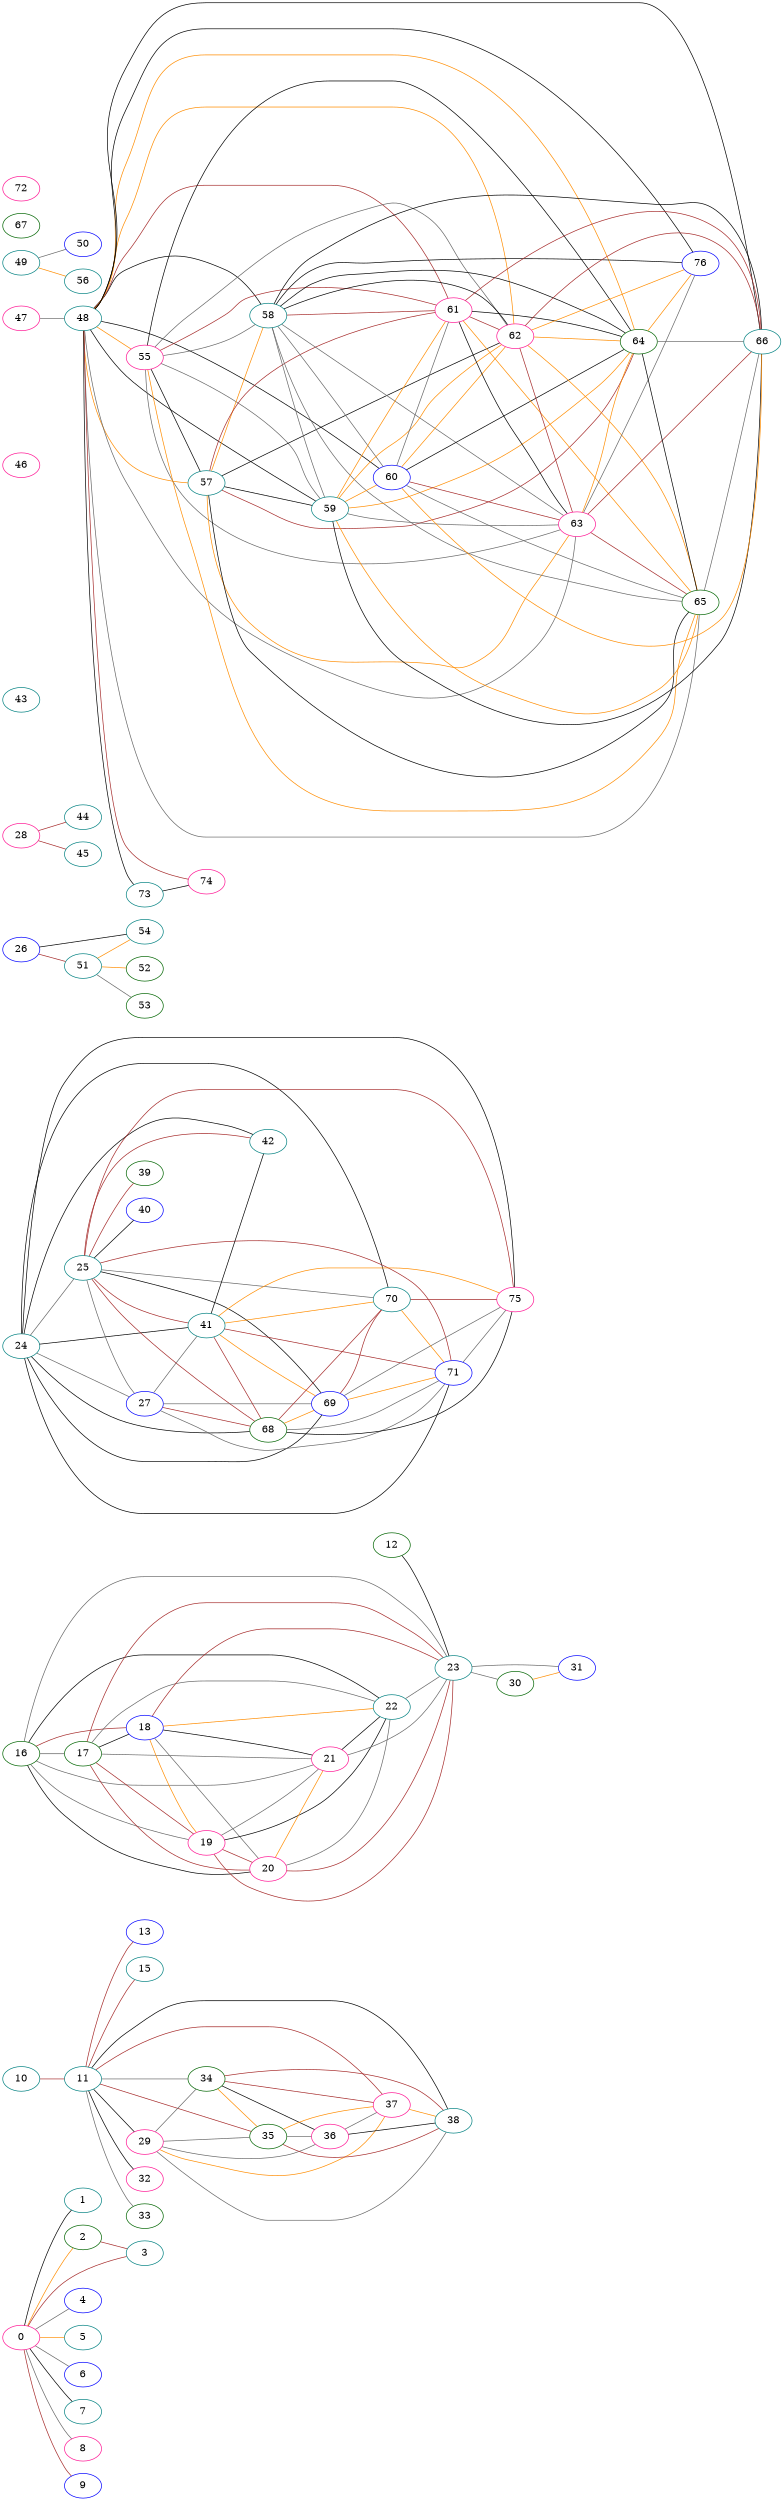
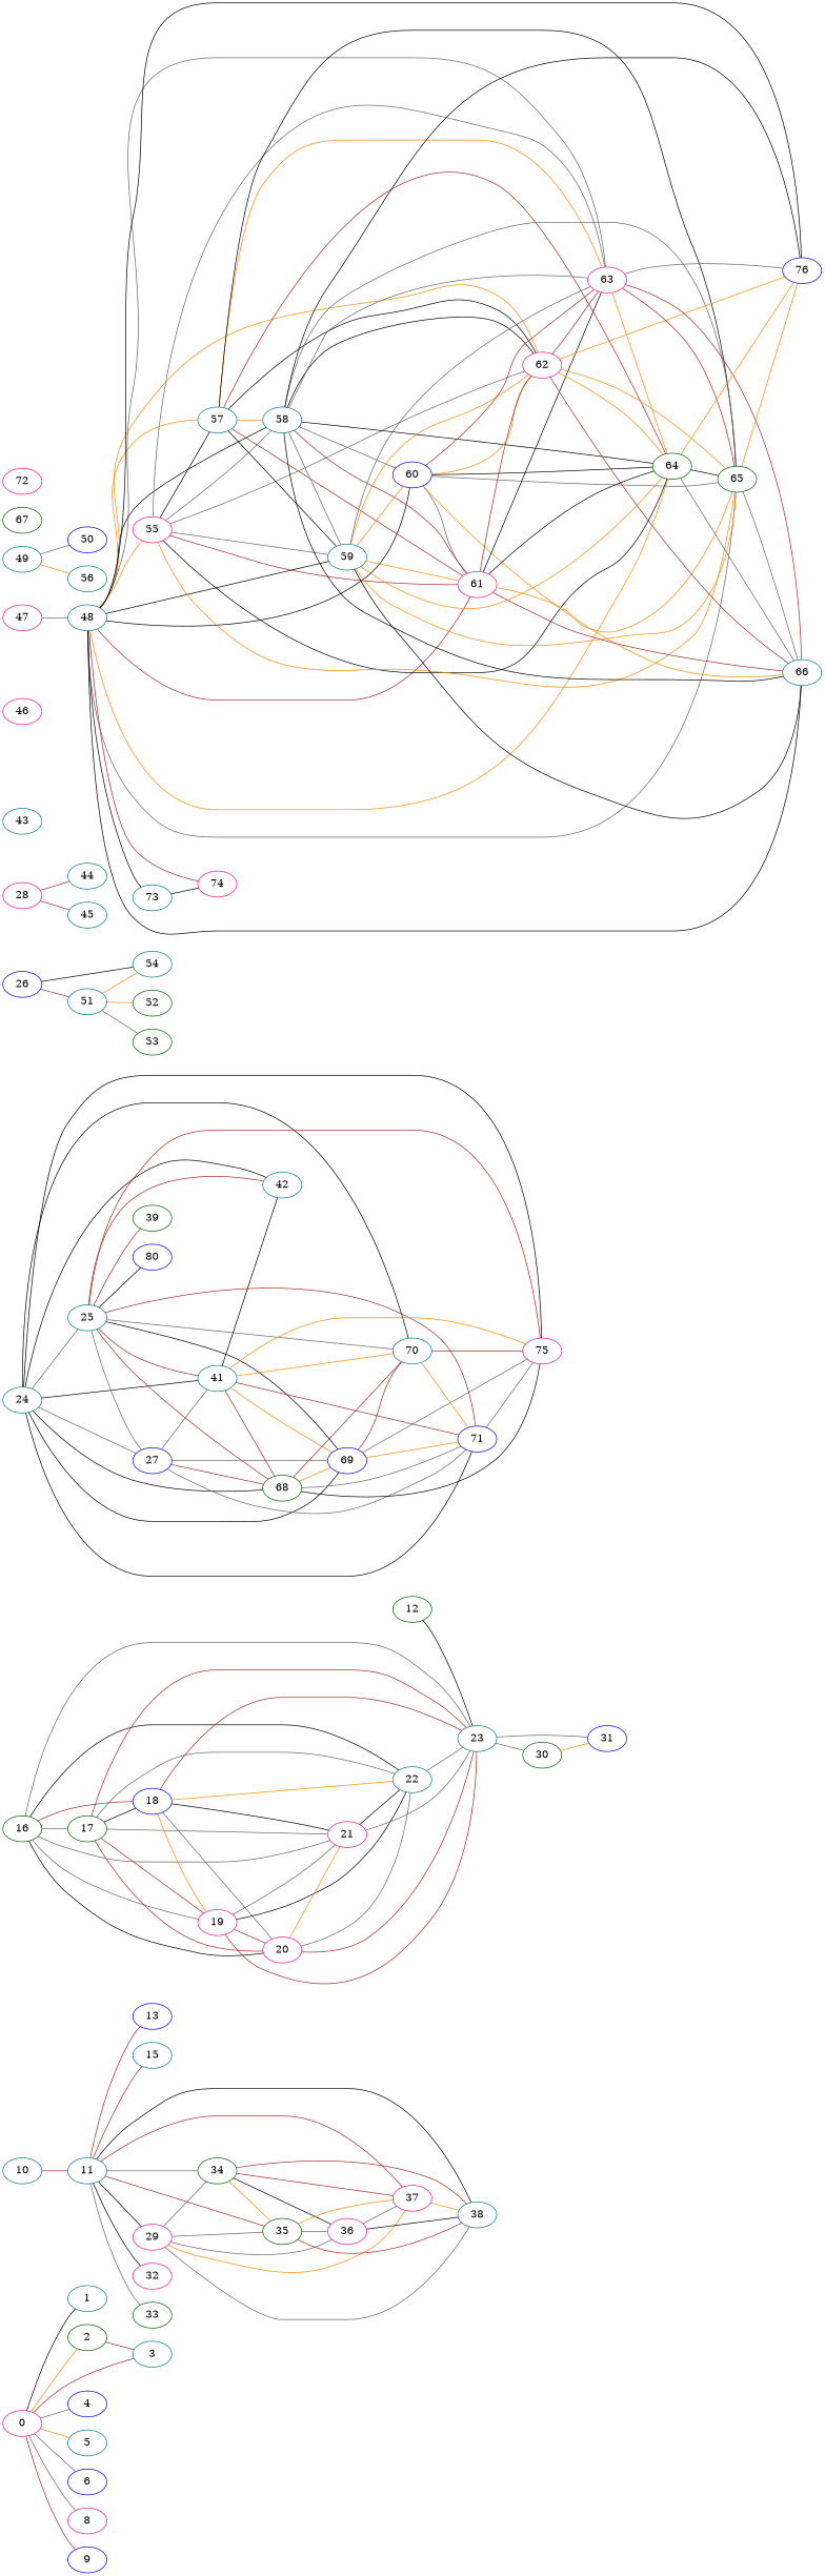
  graph {
    rankdir=LR
    node [color=teal]
    edge [color=gray40]
    0 [color=deeppink]
    1
    2 [color=darkgreen]
    3
    4 [color=blue]
    5
    6 [color=blue]
-   7
    8 [color=deeppink]
    9 [color=blue]
    10
    11
    13 [color=blue]
    15
    29 [color=deeppink]
    32 [color=deeppink]
    33 [color=darkgreen]
    34 [color=darkgreen]
    35 [color=darkgreen]
    37 [color=deeppink]
    38
    36 [color=deeppink]
    12 [color=darkgreen]
    23
    30 [color=darkgreen]
    31 [color=blue]
    16 [color=darkgreen]
    17 [color=darkgreen]
    18 [color=blue]
    19 [color=deeppink]
    20 [color=deeppink]
    21 [color=deeppink]
    22
    24
    25
    27 [color=blue]
    41
    42
    68 [color=darkgreen]
    69 [color=blue]
    70
    71 [color=blue]
    75 [color=deeppink]
    39 [color=darkgreen]
-   40 [color=blue]
+   40 [color=blue label=80]
    26 [color=blue]
    51
    54
    52 [color=darkgreen]
    53 [color=darkgreen]
    28 [color=deeppink]
    44
    45
    43
    46 [color=deeppink]
    47 [color=deeppink]
    48
    55 [color=deeppink]
    57
    58
    59
    60 [color=blue]
    61 [color=deeppink]
    62 [color=deeppink]
    63 [color=deeppink]
    64 [color=darkgreen]
    65 [color=darkgreen]
    66
    73
    74 [color=deeppink]
    76 [color=blue]
    50 [color=blue]
    49
    56
    67 [color=darkgreen]
    72 [color=deeppink]
    0 -- 1 [color=black]
    0 -- 2 [color=darkorange]
    0 -- 3 [color=brown]
    0 -- 4
    0 -- 5 [color=darkorange]
    0 -- 6
-   0 -- 7 [color=black]
    0 -- 8
    0 -- 9 [color=brown]
    2 -- 3 [color=brown]
    10 -- 11 [color=brown]
    11 -- 13 [color=brown]
    11 -- 15 [color=brown]
    11 -- 29 [color=black]
    11 -- 32 [color=black]
    11 -- 33
    11 -- 34
    11 -- 35 [color=brown]
    11 -- 37 [color=brown]
    11 -- 38 [color=black]
    29 -- 34
    29 -- 35
    29 -- 37 [color=darkorange]
    29 -- 38
    29 -- 36
    34 -- 35 [color=darkorange]
    34 -- 37 [color=brown]
    34 -- 38 [color=brown]
    34 -- 36 [color=black]
    35 -- 37 [color=darkorange]
    35 -- 38 [color=brown]
    35 -- 36
    37 -- 38 [color=darkorange]
    36 -- 37
    36 -- 38 [color=black]
    12 -- 23 [color=black]
    23 -- 30
    23 -- 31
    30 -- 31 [color=darkorange]
    16 -- 23
    16 -- 17
    16 -- 18 [color=brown]
    16 -- 19
    16 -- 20 [color=black]
    16 -- 21
    16 -- 22 [color=black]
    17 -- 23 [color=brown]
    17 -- 18 [color=black]
    17 -- 19 [color=brown]
    17 -- 20 [color=brown]
    17 -- 21
    17 -- 22
    18 -- 23 [color=brown]
    18 -- 19 [color=darkorange]
    18 -- 20
    18 -- 21 [color=black]
    18 -- 22 [color=darkorange]
    19 -- 23 [color=brown]
    19 -- 20 [color=brown]
    19 -- 21
    19 -- 22 [color=black]
    20 -- 23 [color=brown]
    20 -- 21 [color=darkorange]
    20 -- 22
    21 -- 23
    21 -- 22 [color=black]
    22 -- 23
    24 -- 25
    24 -- 27
    24 -- 41 [color=black]
    24 -- 42 [color=black]
    24 -- 68 [color=black]
    24 -- 69 [color=black]
    24 -- 70 [color=black]
    24 -- 71 [color=black]
    24 -- 75 [color=black]
    25 -- 27
    25 -- 41 [color=brown]
    25 -- 42 [color=brown]
    25 -- 68 [color=brown]
    25 -- 69 [color=black]
    25 -- 70
    25 -- 71 [color=brown]
    25 -- 75 [color=brown]
    25 -- 39 [color=brown]
    25 -- 40 [color=black]
    27 -- 41
    27 -- 68 [color=brown]
    27 -- 69
    27 -- 71
    41 -- 42 [color=black]
    41 -- 68 [color=brown]
    41 -- 69 [color=darkorange]
    41 -- 70 [color=darkorange]
    41 -- 71 [color=brown]
    41 -- 75 [color=darkorange]
    68 -- 69 [color=darkorange]
    68 -- 70 [color=brown]
    68 -- 71
    68 -- 75 [color=black]
    69 -- 70 [color=brown]
    69 -- 71 [color=darkorange]
    69 -- 75
    70 -- 71 [color=darkorange]
    70 -- 75 [color=brown]
    71 -- 75
    26 -- 51 [color=brown]
    26 -- 54 [color=black]
    51 -- 54 [color=darkorange]
    51 -- 52 [color=darkorange]
    51 -- 53
    28 -- 44 [color=brown]
    28 -- 45 [color=brown]
    47 -- 48
    48 -- 55 [color=darkorange]
    48 -- 57 [color=darkorange]
    48 -- 58 [color=black]
    48 -- 59 [color=black]
    48 -- 60 [color=black]
    48 -- 61 [color=brown]
    48 -- 62 [color=darkorange]
    48 -- 63
    48 -- 64 [color=darkorange]
    48 -- 65
    48 -- 66 [color=black]
    48 -- 73 [color=black]
    48 -- 74 [color=brown]
    48 -- 76 [color=black]
    55 -- 57 [color=black]
    55 -- 58
    55 -- 59
    55 -- 61 [color=brown]
    55 -- 62
    55 -- 63
    55 -- 64 [color=black]
    55 -- 65 [color=darkorange]
    57 -- 58 [color=darkorange]
    57 -- 59 [color=black]
    57 -- 61 [color=brown]
    57 -- 62 [color=black]
    57 -- 63 [color=darkorange]
    57 -- 64 [color=brown]
    57 -- 65 [color=black]
    58 -- 59
    58 -- 60
    58 -- 61 [color=brown]
    58 -- 62 [color=black]
    58 -- 63
    58 -- 64 [color=black]
    58 -- 65
    58 -- 66 [color=black]
    58 -- 76 [color=black]
    59 -- 60 [color=darkorange]
    59 -- 61 [color=darkorange]
    59 -- 62 [color=darkorange]
    59 -- 63
    59 -- 64 [color=darkorange]
    59 -- 65 [color=darkorange]
    59 -- 66 [color=black]
    60 -- 61
    60 -- 62 [color=darkorange]
    60 -- 63 [color=brown]
    60 -- 64 [color=black]
    60 -- 65
    60 -- 66 [color=darkorange]
    61 -- 62 [color=brown]
    61 -- 63 [color=black]
    61 -- 64 [color=black]
    61 -- 65 [color=darkorange]
    61 -- 66 [color=brown]
    62 -- 63 [color=brown]
    62 -- 64 [color=darkorange]
    62 -- 65 [color=darkorange]
    62 -- 66 [color=brown]
    62 -- 76 [color=darkorange]
    63 -- 64 [color=darkorange]
    63 -- 65 [color=brown]
    63 -- 66 [color=brown]
    63 -- 76
    64 -- 65 [color=black]
    64 -- 66
    64 -- 76 [color=darkorange]
    65 -- 66
+   65 -- 76 [color=darkorange]
    73 -- 74 [color=black]
    49 -- 50
    49 -- 56 [color=darkorange]
  }
